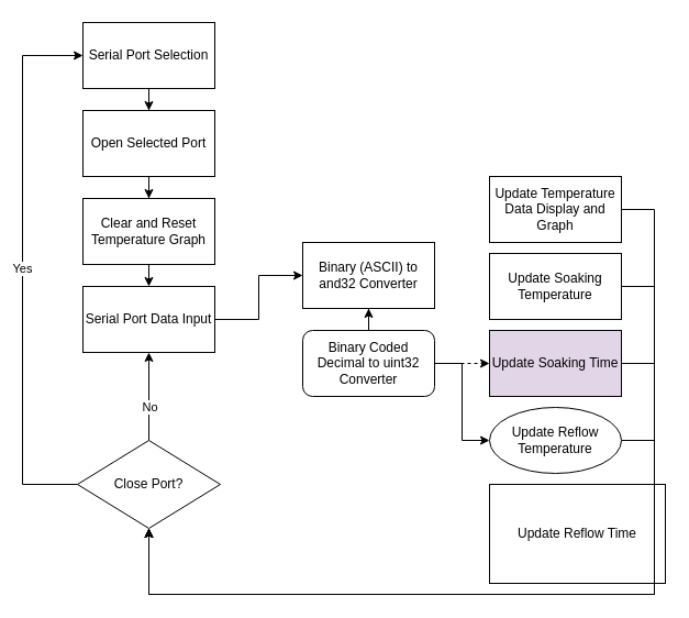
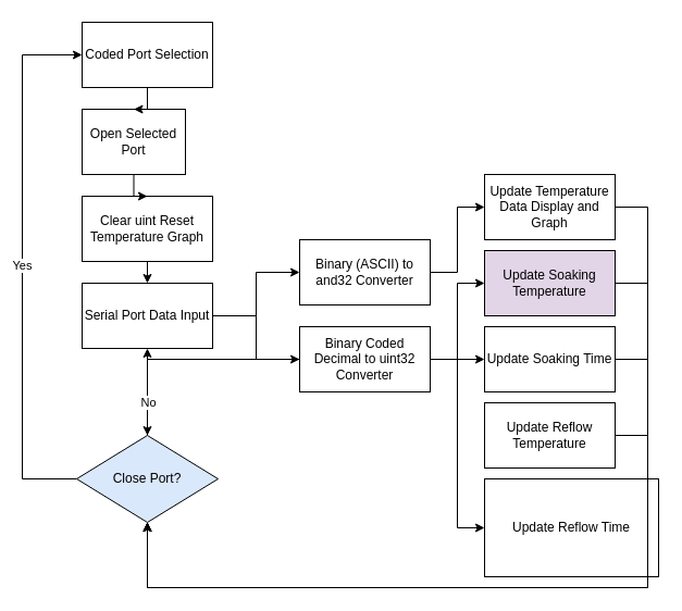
  <mxCell id="0" />
  <mxCell id="1" parent="0" />
- <mxCell id="3" style="edgeStyle=orthogonalEdgeStyle;rounded=0;orthogonalLoop=1;jettySize=auto;html=1;entryX=0;entryY=0.5;entryDx=0;entryDy=0;dashed=1;" edge="1" parent="1" source="6" target="20"><mxGeometry relative="1" as="geometry" /></mxCell>
- <mxCell id="4" style="edgeStyle=orthogonalEdgeStyle;rounded=0;orthogonalLoop=1;jettySize=auto;html=1;entryX=0;entryY=0.5;entryDx=0;entryDy=0;" edge="1" parent="1" source="6" target="16"><mxGeometry relative="1" as="geometry" /></mxCell>
- <mxCell id="5" style="edgeStyle=orthogonalEdgeStyle;rounded=0;orthogonalLoop=1;jettySize=auto;html=1;" edge="1" parent="1" source="6" target="8"><mxGeometry relative="1" as="geometry" /></mxCell>
- <mxCell id="6" value="Binary Coded Decimal to uint32 Converter" style="whiteSpace=wrap;html=1;rounded=1;" vertex="1" parent="1"><mxGeometry x="275" y="300" width="120" height="60" as="geometry" /></mxCell>
+ <mxCell id="2" style="edgeStyle=orthogonalEdgeStyle;rounded=0;orthogonalLoop=1;jettySize=auto;html=1;entryX=0;entryY=0.5;entryDx=0;entryDy=0;" edge="1" parent="1" source="6" target="10"><mxGeometry relative="1" as="geometry" /></mxCell>
+ <mxCell id="3" style="edgeStyle=orthogonalEdgeStyle;rounded=0;orthogonalLoop=1;jettySize=auto;html=1;entryX=0;entryY=0.5;entryDx=0;entryDy=0;" edge="1" parent="1" source="6" target="20"><mxGeometry relative="1" as="geometry" /></mxCell>
+ <mxCell id="4" style="edgeStyle=orthogonalEdgeStyle;rounded=0;orthogonalLoop=1;jettySize=auto;html=1;" edge="1" parent="1" source="6" target="32"><mxGeometry relative="1" as="geometry" /></mxCell>
+ <mxCell id="5" style="edgeStyle=orthogonalEdgeStyle;rounded=0;orthogonalLoop=1;jettySize=auto;html=1;entryX=0;entryY=0.5;entryDx=0;entryDy=0;" edge="1" parent="1" source="6" target="18"><mxGeometry relative="1" as="geometry" /></mxCell>
+ <mxCell id="6" value="Binary Coded Decimal to uint32 Converter" style="rounded=0;whiteSpace=wrap;html=1;" vertex="1" parent="1"><mxGeometry x="275" y="300" width="120" height="60" as="geometry" /></mxCell>
+ <mxCell id="7" style="edgeStyle=orthogonalEdgeStyle;rounded=0;orthogonalLoop=1;jettySize=auto;html=1;entryX=0;entryY=0.5;entryDx=0;entryDy=0;" edge="1" parent="1" source="8" target="22"><mxGeometry relative="1" as="geometry" /></mxCell>
  <mxCell id="8" value="Binary (ASCII) to and32 Converter" style="rounded=0;whiteSpace=wrap;html=1;" vertex="1" parent="1"><mxGeometry x="275" y="220" width="120" height="60" as="geometry" /></mxCell>
  <mxCell id="9" style="edgeStyle=orthogonalEdgeStyle;rounded=0;orthogonalLoop=1;jettySize=auto;html=1;exitX=1;exitY=0.5;exitDx=0;exitDy=0;entryX=0.5;entryY=1;entryDx=0;entryDy=0;" edge="1" parent="1" source="10"><mxGeometry relative="1" as="geometry"><mxPoint x="135" y="480" as="targetPoint" /><Array as="points"><mxPoint x="595" y="260" /><mxPoint x="595" y="540" /><mxPoint x="135" y="540" /></Array></mxGeometry></mxCell>
- <mxCell id="10" value="Update Soaking Temperature" style="rounded=0;whiteSpace=wrap;html=1;" vertex="1" parent="1"><mxGeometry x="445" y="230" width="120" height="60" as="geometry" /></mxCell>
+ <mxCell id="10" value="Update Soaking Temperature" style="rounded=0;whiteSpace=wrap;html=1;fillColor=#e1d5e7;" vertex="1" parent="1"><mxGeometry x="445" y="230" width="120" height="60" as="geometry" /></mxCell>
  <mxCell id="11" style="edgeStyle=orthogonalEdgeStyle;rounded=0;orthogonalLoop=1;jettySize=auto;html=1;exitX=0.5;exitY=1;exitDx=0;exitDy=0;entryX=0.5;entryY=0;entryDx=0;entryDy=0;" edge="1" parent="1" source="12" target="27"><mxGeometry relative="1" as="geometry" /></mxCell>
- <mxCell id="12" value="Clear and Reset Temperature Graph" style="rounded=0;whiteSpace=wrap;html=1;" vertex="1" parent="1"><mxGeometry x="75" y="180" width="120" height="60" as="geometry" /></mxCell>
+ <mxCell id="12" value="Clear uint Reset Temperature Graph" style="rounded=0;whiteSpace=wrap;html=1;" vertex="1" parent="1"><mxGeometry x="75" y="180" width="120" height="60" as="geometry" /></mxCell>
  <mxCell id="13" style="edgeStyle=orthogonalEdgeStyle;rounded=0;orthogonalLoop=1;jettySize=auto;html=1;entryX=0.5;entryY=0;entryDx=0;entryDy=0;" edge="1" parent="1" source="14" target="12"><mxGeometry relative="1" as="geometry" /></mxCell>
- <mxCell id="14" value="Open Selected Port" style="rounded=0;whiteSpace=wrap;html=1;" vertex="1" parent="1"><mxGeometry x="75" y="100" width="120" height="60" as="geometry" /></mxCell>
+ <mxCell id="14" value="Open Selected Port" style="rounded=0;whiteSpace=wrap;html=1;" vertex="1" parent="1"><mxGeometry x="75" y="100" width="95" height="60" as="geometry" /></mxCell>
  <mxCell id="15" style="edgeStyle=orthogonalEdgeStyle;rounded=0;orthogonalLoop=1;jettySize=auto;html=1;exitX=1;exitY=0.5;exitDx=0;exitDy=0;entryX=0.5;entryY=1;entryDx=0;entryDy=0;" edge="1" parent="1" source="16"><mxGeometry relative="1" as="geometry"><mxPoint x="135" y="480" as="targetPoint" /><Array as="points"><mxPoint x="595" y="400" /><mxPoint x="595" y="540" /><mxPoint x="135" y="540" /></Array></mxGeometry></mxCell>
- <mxCell id="16" value="Update Reflow Temperature" style="ellipse;whiteSpace=wrap;html=1;" vertex="1" parent="1"><mxGeometry x="445" y="370" width="120" height="60" as="geometry" /></mxCell>
+ <mxCell id="16" value="Update Reflow Temperature" style="rounded=0;whiteSpace=wrap;html=1;" vertex="1" parent="1"><mxGeometry x="445" y="370" width="120" height="60" as="geometry" /></mxCell>
  <mxCell id="17" style="edgeStyle=orthogonalEdgeStyle;rounded=0;orthogonalLoop=1;jettySize=auto;html=1;entryX=0.5;entryY=1;entryDx=0;entryDy=0;" edge="1" parent="1" source="18"><mxGeometry relative="1" as="geometry"><mxPoint x="135" y="480" as="targetPoint" /><Array as="points"><mxPoint x="595" y="470" /><mxPoint x="595" y="540" /><mxPoint x="135" y="540" /></Array></mxGeometry></mxCell>
  <mxCell id="18" value="Update Reflow Time" style="rounded=0;whiteSpace=wrap;html=1;" vertex="1" parent="1"><mxGeometry x="445" y="440" width="160" height="90" as="geometry" /></mxCell>
  <mxCell id="19" style="edgeStyle=orthogonalEdgeStyle;rounded=0;orthogonalLoop=1;jettySize=auto;html=1;exitX=1;exitY=0.5;exitDx=0;exitDy=0;entryX=0.5;entryY=1;entryDx=0;entryDy=0;" edge="1" parent="1" source="20"><mxGeometry relative="1" as="geometry"><mxPoint x="135" y="480" as="targetPoint" /><Array as="points"><mxPoint x="595" y="330" /><mxPoint x="595" y="540" /><mxPoint x="135" y="540" /></Array></mxGeometry></mxCell>
- <mxCell id="20" value="Update Soaking Time" style="rounded=0;whiteSpace=wrap;html=1;fillColor=#e1d5e7;" vertex="1" parent="1"><mxGeometry x="445" y="300" width="120" height="60" as="geometry" /></mxCell>
+ <mxCell id="20" value="Update Soaking Time" style="rounded=0;whiteSpace=wrap;html=1;" vertex="1" parent="1"><mxGeometry x="445" y="300" width="120" height="60" as="geometry" /></mxCell>
  <mxCell id="21" style="edgeStyle=orthogonalEdgeStyle;rounded=0;orthogonalLoop=1;jettySize=auto;html=1;entryX=0.5;entryY=1;entryDx=0;entryDy=0;" edge="1" parent="1" source="22"><mxGeometry relative="1" as="geometry"><mxPoint x="135" y="480" as="targetPoint" /><Array as="points"><mxPoint x="595" y="190" /><mxPoint x="595" y="540" /><mxPoint x="135" y="540" /></Array></mxGeometry></mxCell>
  <mxCell id="22" value="Update Temperature Data Display and Graph" style="rounded=0;whiteSpace=wrap;html=1;" vertex="1" parent="1"><mxGeometry x="445" y="160" width="120" height="60" as="geometry" /></mxCell>
  <mxCell id="23" style="edgeStyle=orthogonalEdgeStyle;rounded=0;orthogonalLoop=1;jettySize=auto;html=1;entryX=0.5;entryY=0;entryDx=0;entryDy=0;" edge="1" parent="1" source="24" target="14"><mxGeometry relative="1" as="geometry" /></mxCell>
- <mxCell id="24" value="Serial Port Selection" style="rounded=0;whiteSpace=wrap;html=1;" vertex="1" parent="1"><mxGeometry x="75" y="20" width="120" height="60" as="geometry" /></mxCell>
+ <mxCell id="24" value="Coded Port Selection" style="rounded=0;whiteSpace=wrap;html=1;" vertex="1" parent="1"><mxGeometry x="75" y="20" width="120" height="60" as="geometry" /></mxCell>
  <mxCell id="25" style="edgeStyle=orthogonalEdgeStyle;rounded=0;orthogonalLoop=1;jettySize=auto;html=1;entryX=0;entryY=0.5;entryDx=0;entryDy=0;" edge="1" parent="1" source="27" target="8"><mxGeometry relative="1" as="geometry" /></mxCell>
+ <mxCell id="26" style="edgeStyle=orthogonalEdgeStyle;rounded=0;orthogonalLoop=1;jettySize=auto;html=1;exitX=1;exitY=0.5;exitDx=0;exitDy=0;entryX=0;entryY=0.5;entryDx=0;entryDy=0;" edge="1" parent="1" source="27" target="6"><mxGeometry relative="1" as="geometry" /></mxCell>
  <mxCell id="27" value="&lt;div&gt;Serial Port Data Input&lt;/div&gt;" style="whiteSpace=wrap;html=1;" vertex="1" parent="1"><mxGeometry x="75" y="260" width="120" height="60" as="geometry" /></mxCell>
  <mxCell id="28" style="edgeStyle=orthogonalEdgeStyle;rounded=0;orthogonalLoop=1;jettySize=auto;html=1;entryX=0.5;entryY=1;entryDx=0;entryDy=0;" edge="1" parent="1" source="32" target="27"><mxGeometry relative="1" as="geometry" /></mxCell>
  <mxCell id="29" value="No" style="edgeLabel;html=1;align=center;verticalAlign=middle;resizable=0;points=[];" vertex="1" connectable="0" parent="28"><mxGeometry x="-0.225" relative="1" as="geometry"><mxPoint as="offset" /></mxGeometry></mxCell>
  <mxCell id="30" style="edgeStyle=orthogonalEdgeStyle;rounded=0;orthogonalLoop=1;jettySize=auto;html=1;exitX=0;exitY=0.5;exitDx=0;exitDy=0;entryX=0;entryY=0.5;entryDx=0;entryDy=0;" edge="1" parent="1" source="32" target="24"><mxGeometry relative="1" as="geometry"><Array as="points"><mxPoint x="20" y="440" /><mxPoint x="20" y="50" /></Array></mxGeometry></mxCell>
  <mxCell id="31" value="&lt;div&gt;Yes&lt;/div&gt;" style="edgeLabel;html=1;align=center;verticalAlign=middle;resizable=0;points=[];" vertex="1" connectable="0" parent="30"><mxGeometry x="-0.002" y="1" relative="1" as="geometry"><mxPoint as="offset" /></mxGeometry></mxCell>
- <mxCell id="32" value="Close Port?" style="rhombus;whiteSpace=wrap;html=1;" vertex="1" parent="1"><mxGeometry x="70" y="400" width="130" height="80" as="geometry" /></mxCell>
+ <mxCell id="32" value="Close Port?" style="rhombus;whiteSpace=wrap;html=1;fillColor=#dae8fc;" vertex="1" parent="1"><mxGeometry x="70" y="400" width="130" height="80" as="geometry" /></mxCell>
